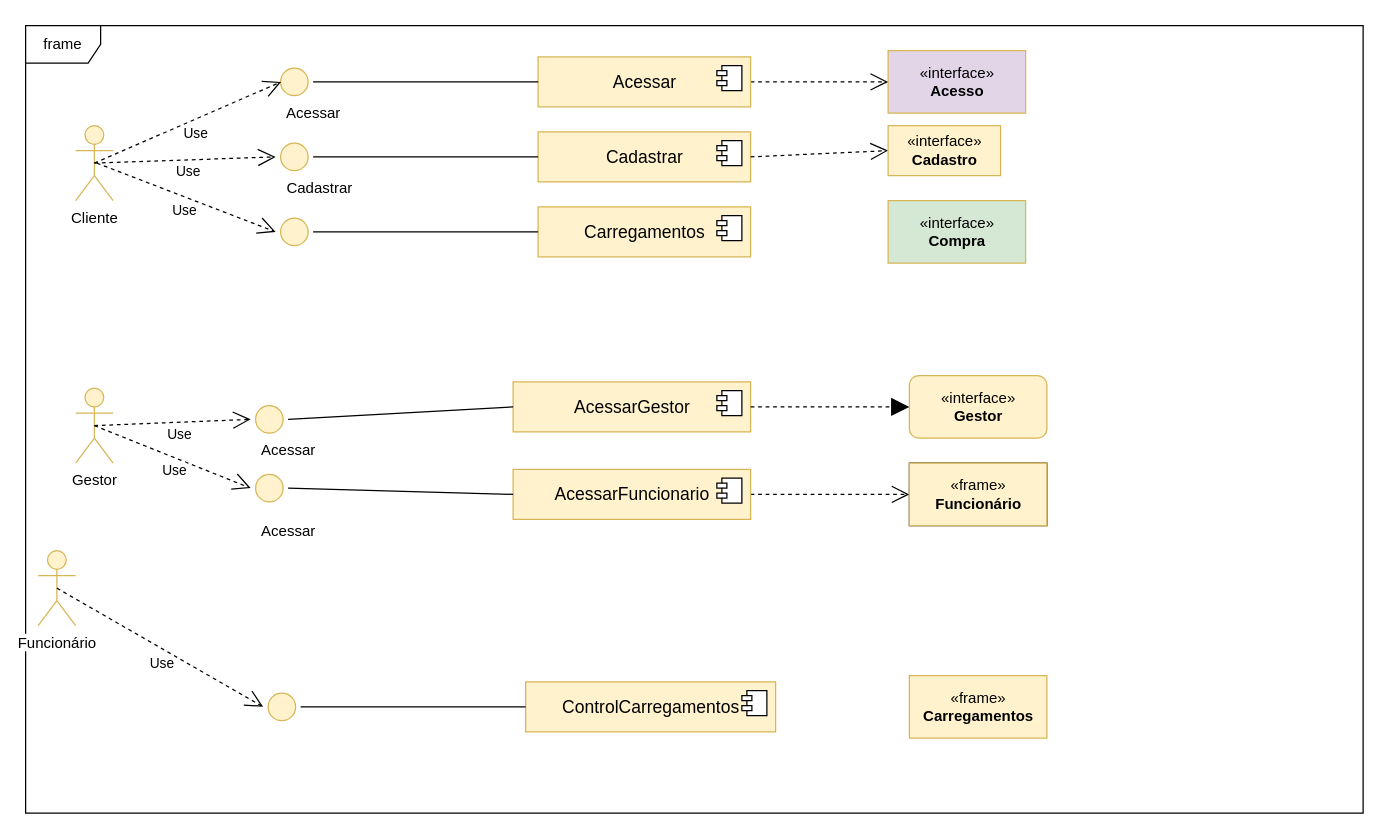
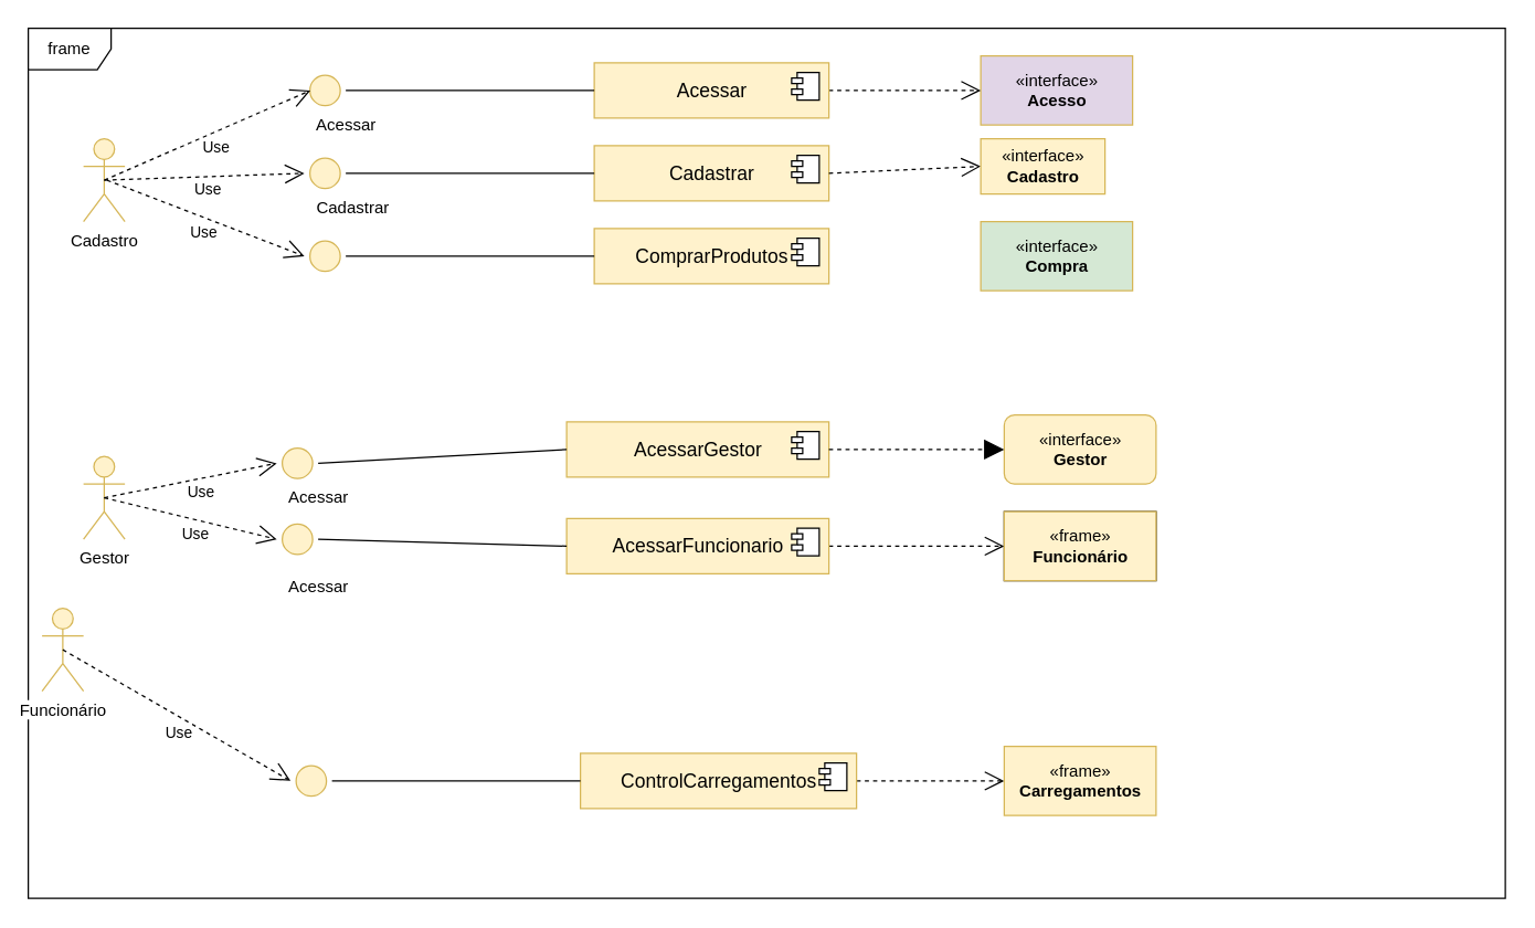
  <mxCell id="0" />
  <mxCell id="1" parent="0" />
  <mxCell id="2" value="frame" style="shape=umlFrame;whiteSpace=wrap;html=1;" parent="1" vertex="1"><mxGeometry x="20" y="20" width="1070" height="630" as="geometry" /></mxCell>
  <mxCell id="3" value="&lt;font style=&quot;font-size: 14px&quot;&gt;Cadastrar&lt;/font&gt;" style="html=1;dropTarget=0;fillColor=#fff2cc;strokeColor=#d6b656;" parent="1" vertex="1"><mxGeometry x="430" y="105" width="170" height="40" as="geometry" /></mxCell>
  <mxCell id="4" value="" style="shape=component;jettyWidth=8;jettyHeight=4;" parent="3" vertex="1"><mxGeometry x="1" width="20" height="20" relative="1" as="geometry"><mxPoint x="-27" y="7" as="offset" /></mxGeometry></mxCell>
  <mxCell id="5" value="&lt;font style=&quot;font-size: 14px&quot;&gt;AcessarGestor&lt;/font&gt;" style="html=1;dropTarget=0;fillColor=#fff2cc;strokeColor=#d6b656;" parent="1" vertex="1"><mxGeometry x="410" y="305" width="190" height="40" as="geometry" /></mxCell>
  <mxCell id="6" value="" style="shape=component;jettyWidth=8;jettyHeight=4;" parent="5" vertex="1"><mxGeometry x="1" width="20" height="20" relative="1" as="geometry"><mxPoint x="-27" y="7" as="offset" /></mxGeometry></mxCell>
- <mxCell id="7" value="Gestor" style="shape=umlActor;verticalLabelPosition=bottom;labelBackgroundColor=#ffffff;verticalAlign=top;html=1;fillColor=#fff2cc;strokeColor=#d6b656;" parent="1" vertex="1"><mxGeometry x="60" y="310" width="30" height="60" as="geometry" /></mxCell>
- <mxCell id="8" value="Cliente" style="shape=umlActor;verticalLabelPosition=bottom;labelBackgroundColor=#ffffff;verticalAlign=top;html=1;fillColor=#fff2cc;strokeColor=#d6b656;" parent="1" vertex="1"><mxGeometry x="60" y="100" width="30" height="60" as="geometry" /></mxCell>
+ <mxCell id="7" value="Gestor" style="shape=umlActor;verticalLabelPosition=bottom;labelBackgroundColor=#ffffff;verticalAlign=top;html=1;fillColor=#fff2cc;strokeColor=#d6b656;" parent="1" vertex="1"><mxGeometry x="60" y="330" width="30" height="60" as="geometry" /></mxCell>
+ <mxCell id="8" value="Cadastro" style="shape=umlActor;verticalLabelPosition=bottom;labelBackgroundColor=#ffffff;verticalAlign=top;html=1;fillColor=#fff2cc;strokeColor=#d6b656;" parent="1" vertex="1"><mxGeometry x="60" y="100" width="30" height="60" as="geometry" /></mxCell>
  <mxCell id="9" value="Use" style="endArrow=open;endSize=12;dashed=1;html=1;exitX=0.5;exitY=0.5;exitDx=0;exitDy=0;exitPerimeter=0;entryX=0;entryY=0.5;entryDx=0;entryDy=0;" parent="1" source="8" target="29" edge="1"><mxGeometry x="0.03" y="-10" width="160" relative="1" as="geometry"><mxPoint x="80" y="129.41" as="sourcePoint" /><mxPoint x="220" y="130" as="targetPoint" /><mxPoint as="offset" /></mxGeometry></mxCell>
  <mxCell id="10" value="Use" style="endArrow=open;endSize=12;dashed=1;html=1;exitX=0.5;exitY=0.5;exitDx=0;exitDy=0;exitPerimeter=0;entryX=0;entryY=0.5;entryDx=0;entryDy=0;" parent="1" source="7" target="39" edge="1"><mxGeometry x="0.086" y="-10" width="160" relative="1" as="geometry"><mxPoint x="370" y="300" as="sourcePoint" /><mxPoint x="220" y="360" as="targetPoint" /><mxPoint as="offset" /></mxGeometry></mxCell>
  <mxCell id="11" value="«interface»&lt;br&gt;&lt;b&gt;Gestor&lt;/b&gt;" style="html=1;fillColor=#fff2cc;strokeColor=#d6b656;rounded=1;" parent="1" vertex="1"><mxGeometry x="727" y="300" width="110" height="50" as="geometry" /></mxCell>
  <mxCell id="12" value="&amp;laquo;interface&amp;raquo;&lt;br&gt;&lt;b&gt;Name&lt;/b&gt;" style="html=1;" parent="1" vertex="1"><mxGeometry x="727" y="370" width="110" height="50" as="geometry" /></mxCell>
  <mxCell id="13" value="" style="endArrow=block;endSize=12;dashed=1;html=1;entryX=0;entryY=0.5;entryDx=0;entryDy=0;exitX=1;exitY=0.5;exitDx=0;exitDy=0;" parent="1" source="5" target="11" edge="1"><mxGeometry x="-1" y="-133" width="160" relative="1" as="geometry"><mxPoint x="390" y="260" as="sourcePoint" /><mxPoint x="550" y="260" as="targetPoint" /><mxPoint x="-46" y="-2" as="offset" /></mxGeometry></mxCell>
  <mxCell id="14" value="" style="endArrow=open;endSize=12;dashed=1;html=1;entryX=0;entryY=0.5;entryDx=0;entryDy=0;exitX=1;exitY=0.5;exitDx=0;exitDy=0;" parent="1" source="21" target="12" edge="1"><mxGeometry x="-0.125" y="-50" width="160" relative="1" as="geometry"><mxPoint x="390" y="260" as="sourcePoint" /><mxPoint x="550" y="260" as="targetPoint" /><mxPoint x="-1" as="offset" /></mxGeometry></mxCell>
  <mxCell id="15" value="«frame»&lt;br&gt;&lt;b&gt;Funcionário&lt;/b&gt;" style="html=1;fillColor=#fff2cc;strokeColor=#d6b656;" parent="1" vertex="1"><mxGeometry x="727" y="370" width="110" height="50" as="geometry" /></mxCell>
  <mxCell id="16" value="«interface»&lt;br&gt;&lt;b&gt;Acesso&lt;/b&gt;" style="html=1;fillColor=#e1d5e7;strokeColor=#d6b656;" parent="1" vertex="1"><mxGeometry x="710" y="40" width="110" height="50" as="geometry" /></mxCell>
  <mxCell id="17" value="" style="endArrow=open;endSize=12;dashed=1;html=1;entryX=0;entryY=0.5;entryDx=0;entryDy=0;exitX=1;exitY=0.5;exitDx=0;exitDy=0;" parent="1" source="25" target="16" edge="1"><mxGeometry x="-1" y="-133" width="160" relative="1" as="geometry"><mxPoint x="600" y="120" as="sourcePoint" /><mxPoint x="550" y="30" as="targetPoint" /><mxPoint x="-46" y="-2" as="offset" /></mxGeometry></mxCell>
  <mxCell id="18" value="" style="endArrow=open;endSize=12;dashed=1;html=1;entryX=0;entryY=0.5;entryDx=0;entryDy=0;exitX=1;exitY=0.5;exitDx=0;exitDy=0;" parent="1" source="3" target="19" edge="1"><mxGeometry x="-0.125" y="-50" width="160" relative="1" as="geometry"><mxPoint x="600" y="140" as="sourcePoint" /><mxPoint x="727" y="165" as="targetPoint" /><mxPoint x="-1" as="offset" /></mxGeometry></mxCell>
  <mxCell id="19" value="«interface»&lt;br&gt;&lt;b&gt;Cadastro&lt;/b&gt;" style="html=1;fillColor=#fff2cc;strokeColor=#d6b656;" parent="1" vertex="1"><mxGeometry x="710" y="100" width="90" height="40" as="geometry" /></mxCell>
  <mxCell id="20" value="«interface»&lt;br&gt;&lt;b&gt;Compra&lt;/b&gt;" style="html=1;fillColor=#d5e8d4;strokeColor=#d6b656;" parent="1" vertex="1"><mxGeometry x="710" y="160" width="110" height="50" as="geometry" /></mxCell>
  <mxCell id="21" value="&lt;font style=&quot;font-size: 14px&quot;&gt;AcessarFuncionario&lt;/font&gt;" style="html=1;dropTarget=0;align=center;fillColor=#fff2cc;strokeColor=#d6b656;" parent="1" vertex="1"><mxGeometry x="410" y="375" width="190" height="40" as="geometry" /></mxCell>
  <mxCell id="22" value="" style="shape=component;jettyWidth=8;jettyHeight=4;" parent="21" vertex="1"><mxGeometry x="1" width="20" height="20" relative="1" as="geometry"><mxPoint x="-27" y="7" as="offset" /></mxGeometry></mxCell>
- <mxCell id="23" value="&lt;font style=&quot;font-size: 14px&quot;&gt;Carregamentos&lt;/font&gt;" style="html=1;dropTarget=0;fillColor=#fff2cc;strokeColor=#d6b656;" parent="1" vertex="1"><mxGeometry x="430" y="165" width="170" height="40" as="geometry" /></mxCell>
+ <mxCell id="23" value="&lt;font style=&quot;font-size: 14px&quot;&gt;ComprarProdutos&lt;/font&gt;" style="html=1;dropTarget=0;fillColor=#fff2cc;strokeColor=#d6b656;" parent="1" vertex="1"><mxGeometry x="430" y="165" width="170" height="40" as="geometry" /></mxCell>
  <mxCell id="24" value="" style="shape=component;jettyWidth=8;jettyHeight=4;" parent="23" vertex="1"><mxGeometry x="1" width="20" height="20" relative="1" as="geometry"><mxPoint x="-27" y="7" as="offset" /></mxGeometry></mxCell>
  <mxCell id="25" value="&lt;font style=&quot;font-size: 14px&quot;&gt;Acessar&lt;/font&gt;" style="html=1;dropTarget=0;fillColor=#fff2cc;strokeColor=#d6b656;" parent="1" vertex="1"><mxGeometry x="430" y="45" width="170" height="40" as="geometry" /></mxCell>
  <mxCell id="26" value="" style="shape=component;jettyWidth=8;jettyHeight=4;" parent="25" vertex="1"><mxGeometry x="1" width="20" height="20" relative="1" as="geometry"><mxPoint x="-27" y="7" as="offset" /></mxGeometry></mxCell>
  <mxCell id="27" value="" style="ellipse;html=1;shape=startState;fillColor=#fff2cc;strokeColor=#d6b656;" parent="1" vertex="1"><mxGeometry x="220" y="50" width="30" height="30" as="geometry" /></mxCell>
  <mxCell id="28" value="" style="endArrow=none;html=1;strokeColor=#000000;exitX=1;exitY=0.5;exitDx=0;exitDy=0;entryX=0;entryY=0.5;entryDx=0;entryDy=0;" parent="1" source="27" target="25" edge="1"><mxGeometry width="50" height="50" relative="1" as="geometry"><mxPoint x="450" y="215" as="sourcePoint" /><mxPoint x="390" y="65" as="targetPoint" /></mxGeometry></mxCell>
  <mxCell id="29" value="" style="ellipse;html=1;shape=startState;fillColor=#fff2cc;strokeColor=#d6b656;" parent="1" vertex="1"><mxGeometry x="220" y="110" width="30" height="30" as="geometry" /></mxCell>
  <mxCell id="30" value="" style="endArrow=none;html=1;strokeColor=#000000;exitX=1;exitY=0.5;exitDx=0;exitDy=0;entryX=0;entryY=0.5;entryDx=0;entryDy=0;" parent="1" source="29" target="3" edge="1"><mxGeometry width="50" height="50" relative="1" as="geometry"><mxPoint x="460" y="290" as="sourcePoint" /><mxPoint x="460" y="140" as="targetPoint" /></mxGeometry></mxCell>
  <mxCell id="31" value="" style="ellipse;html=1;shape=startState;fillColor=#fff2cc;strokeColor=#d6b656;" parent="1" vertex="1"><mxGeometry x="220" y="170" width="30" height="30" as="geometry" /></mxCell>
  <mxCell id="32" value="" style="endArrow=none;html=1;strokeColor=#000000;exitX=1;exitY=0.5;exitDx=0;exitDy=0;entryX=0;entryY=0.5;entryDx=0;entryDy=0;" parent="1" source="31" target="23" edge="1"><mxGeometry width="50" height="50" relative="1" as="geometry"><mxPoint x="450" y="335" as="sourcePoint" /><mxPoint x="420" y="185" as="targetPoint" /></mxGeometry></mxCell>
  <mxCell id="33" value="Use" style="endArrow=open;endSize=12;dashed=1;html=1;entryX=0;entryY=0.5;entryDx=0;entryDy=0;" parent="1" target="31" edge="1"><mxGeometry x="0.03" y="-10" width="160" relative="1" as="geometry"><mxPoint x="77" y="130" as="sourcePoint" /><mxPoint x="230" y="140" as="targetPoint" /><mxPoint as="offset" /></mxGeometry></mxCell>
  <mxCell id="34" value="Use" style="endArrow=open;endSize=12;dashed=1;html=1;exitX=0.5;exitY=0.5;exitDx=0;exitDy=0;exitPerimeter=0;entryX=0.146;entryY=0.5;entryDx=0;entryDy=0;entryPerimeter=0;" parent="1" source="8" target="27" edge="1"><mxGeometry x="0.03" y="-10" width="160" relative="1" as="geometry"><mxPoint x="60" y="230" as="sourcePoint" /><mxPoint x="205" y="230" as="targetPoint" /><mxPoint as="offset" /></mxGeometry></mxCell>
  <mxCell id="35" value="Cadastrar&lt;br&gt;" style="text;html=1;resizable=0;autosize=1;align=center;verticalAlign=middle;points=[];fillColor=none;strokeColor=none;rounded=0;" parent="1" vertex="1"><mxGeometry x="220" y="140" width="70" height="20" as="geometry" /></mxCell>
  <mxCell id="36" value="Acessar" style="text;html=1;resizable=0;autosize=1;align=center;verticalAlign=middle;points=[];fillColor=none;strokeColor=none;rounded=0;" parent="1" vertex="1"><mxGeometry x="220" y="80" width="60" height="20" as="geometry" /></mxCell>
  <mxCell id="37" value="" style="ellipse;html=1;shape=startState;fillColor=#fff2cc;strokeColor=#d6b656;" parent="1" vertex="1"><mxGeometry x="200" y="320" width="30" height="30" as="geometry" /></mxCell>
  <mxCell id="38" value="" style="endArrow=none;html=1;strokeColor=#000000;exitX=1;exitY=0.5;exitDx=0;exitDy=0;entryX=0;entryY=0.5;entryDx=0;entryDy=0;" parent="1" source="37" edge="1"><mxGeometry width="50" height="50" relative="1" as="geometry"><mxPoint x="430" y="475" as="sourcePoint" /><mxPoint x="410" y="325" as="targetPoint" /></mxGeometry></mxCell>
  <mxCell id="39" value="" style="ellipse;html=1;shape=startState;fillColor=#fff2cc;strokeColor=#d6b656;" parent="1" vertex="1"><mxGeometry x="200" y="375" width="30" height="30" as="geometry" /></mxCell>
  <mxCell id="40" value="" style="endArrow=none;html=1;strokeColor=#000000;exitX=1;exitY=0.5;exitDx=0;exitDy=0;" parent="1" source="39" edge="1"><mxGeometry width="50" height="50" relative="1" as="geometry"><mxPoint x="430" y="540" as="sourcePoint" /><mxPoint x="410" y="395" as="targetPoint" /></mxGeometry></mxCell>
  <mxCell id="41" value="Use" style="endArrow=open;endSize=12;dashed=1;html=1;exitX=0.5;exitY=0.5;exitDx=0;exitDy=0;exitPerimeter=0;entryX=0;entryY=0.5;entryDx=0;entryDy=0;" parent="1" source="7" target="37" edge="1"><mxGeometry x="0.086" y="-10" width="160" relative="1" as="geometry"><mxPoint x="85" y="370" as="sourcePoint" /><mxPoint x="210" y="400" as="targetPoint" /><mxPoint as="offset" /></mxGeometry></mxCell>
  <mxCell id="42" value="Acessar" style="text;html=1;resizable=0;autosize=1;align=center;verticalAlign=middle;points=[];fillColor=none;strokeColor=none;rounded=0;" parent="1" vertex="1"><mxGeometry x="200" y="415" width="60" height="20" as="geometry" /></mxCell>
  <mxCell id="43" value="Acessar" style="text;html=1;resizable=0;autosize=1;align=center;verticalAlign=middle;points=[];fillColor=none;strokeColor=none;rounded=0;" parent="1" vertex="1"><mxGeometry x="200" y="350" width="60" height="20" as="geometry" /></mxCell>
  <mxCell id="44" value="Funcionário" style="shape=umlActor;verticalLabelPosition=bottom;labelBackgroundColor=#ffffff;verticalAlign=top;html=1;fillColor=#fff2cc;strokeColor=#d6b656;" vertex="1" parent="1"><mxGeometry x="30" y="440" width="30" height="60" as="geometry" /></mxCell>
  <mxCell id="45" value="Use" style="endArrow=open;endSize=12;dashed=1;html=1;exitX=0.5;exitY=0.5;exitDx=0;exitDy=0;exitPerimeter=0;entryX=0;entryY=0.5;entryDx=0;entryDy=0;" edge="1" parent="1" source="44" target="50"><mxGeometry x="0.086" y="-10" width="160" relative="1" as="geometry"><mxPoint x="370" y="500" as="sourcePoint" /><mxPoint x="220" y="560" as="targetPoint" /><mxPoint as="offset" /></mxGeometry></mxCell>
+ <mxCell id="46" value="" style="endArrow=open;endSize=12;dashed=1;html=1;entryX=0;entryY=0.5;entryDx=0;entryDy=0;exitX=1;exitY=0.5;exitDx=0;exitDy=0;" edge="1" parent="1" source="48" target="47"><mxGeometry x="-0.125" y="-50" width="160" relative="1" as="geometry"><mxPoint x="390" y="460" as="sourcePoint" /><mxPoint x="727" y="595" as="targetPoint" /><mxPoint x="-1" as="offset" /></mxGeometry></mxCell>
  <mxCell id="47" value="«frame»&lt;br&gt;&lt;b&gt;Carregamentos&lt;/b&gt;" style="html=1;fillColor=#fff2cc;strokeColor=#d6b656;" vertex="1" parent="1"><mxGeometry x="727" y="540" width="110" height="50" as="geometry" /></mxCell>
  <mxCell id="48" value="&lt;font style=&quot;font-size: 14px&quot;&gt;ControlCarregamentos&lt;/font&gt;" style="html=1;dropTarget=0;align=center;fillColor=#fff2cc;strokeColor=#d6b656;" vertex="1" parent="1"><mxGeometry x="420" y="545" width="200" height="40" as="geometry" /></mxCell>
  <mxCell id="49" value="" style="shape=component;jettyWidth=8;jettyHeight=4;" vertex="1" parent="48"><mxGeometry x="1" width="20" height="20" relative="1" as="geometry"><mxPoint x="-27" y="7" as="offset" /></mxGeometry></mxCell>
  <mxCell id="50" value="" style="ellipse;html=1;shape=startState;fillColor=#fff2cc;strokeColor=#d6b656;" vertex="1" parent="1"><mxGeometry x="210" y="550" width="30" height="30" as="geometry" /></mxCell>
  <mxCell id="51" value="" style="endArrow=none;html=1;strokeColor=#000000;exitX=1;exitY=0.5;exitDx=0;exitDy=0;entryX=0;entryY=0.5;entryDx=0;entryDy=0;" edge="1" parent="1" source="50" target="48"><mxGeometry width="50" height="50" relative="1" as="geometry"><mxPoint x="430" y="740" as="sourcePoint" /><mxPoint x="410" y="595" as="targetPoint" /></mxGeometry></mxCell>
